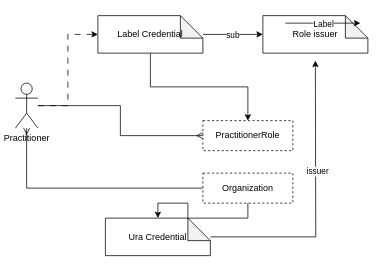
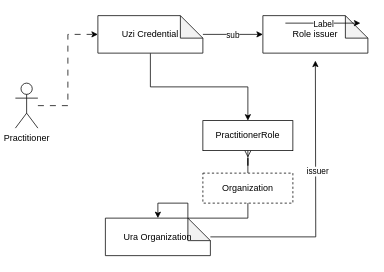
  <mxCell id="0" />
  <mxCell id="1" parent="0" />
- <mxCell id="2" style="edgeStyle=orthogonalEdgeStyle;rounded=0;orthogonalLoop=1;jettySize=auto;html=1;endArrow=ERmany;endFill=0;" edge="1" parent="1" source="3" target="6"><mxGeometry relative="1" as="geometry"><Array as="points"><mxPoint x="160" y="140" /><mxPoint x="160" y="180" /></Array></mxGeometry></mxCell>
  <mxCell id="3" value="Practitioner" style="shape=umlActor;verticalLabelPosition=bottom;verticalAlign=top;html=1;outlineConnect=0;" vertex="1" parent="1"><mxGeometry x="20" y="110" width="30" height="60" as="geometry" /></mxCell>
  <mxCell id="4" style="edgeStyle=orthogonalEdgeStyle;rounded=0;orthogonalLoop=1;jettySize=auto;html=1;entryX=0.5;entryY=0;entryDx=0;entryDy=0;" edge="1" parent="1" source="5" target="6"><mxGeometry relative="1" as="geometry" /></mxCell>
- <mxCell id="5" value="&lt;div style=&quot;text-align: start;&quot;&gt;&lt;div&gt;Label Credential&lt;/div&gt;&lt;div&gt;&lt;/div&gt;&lt;div&gt;&lt;/div&gt;&lt;/div&gt;&lt;div style=&quot;text-align: start;&quot;&gt;&lt;div&gt;&lt;/div&gt;&lt;/div&gt;" style="shape=note;whiteSpace=wrap;html=1;backgroundOutline=1;darkOpacity=0.05;" vertex="1" parent="1"><mxGeometry x="130" y="20" width="140" height="50" as="geometry" /></mxCell>
- <mxCell id="6" value="&lt;div style=&quot;text-align: start;&quot;&gt;PractitionerRole&lt;/div&gt;&lt;div style=&quot;text-align: start;&quot;&gt;&lt;div&gt;&lt;/div&gt;&lt;/div&gt;" style="rounded=0;whiteSpace=wrap;html=1;dashed=1;" vertex="1" parent="1"><mxGeometry x="270" y="160" width="120" height="40" as="geometry" /></mxCell>
- <mxCell id="7" style="edgeStyle=orthogonalEdgeStyle;rounded=0;orthogonalLoop=1;jettySize=auto;html=1;endArrow=ERmany;endFill=0;" edge="1" parent="1" source="8" target="3"><mxGeometry relative="1" as="geometry" /></mxCell>
+ <mxCell id="5" value="&lt;div style=&quot;text-align: start;&quot;&gt;&lt;div&gt;Uzi Credential&lt;/div&gt;&lt;div&gt;&lt;/div&gt;&lt;div&gt;&lt;/div&gt;&lt;/div&gt;&lt;div style=&quot;text-align: start;&quot;&gt;&lt;div&gt;&lt;/div&gt;&lt;/div&gt;" style="shape=note;whiteSpace=wrap;html=1;backgroundOutline=1;darkOpacity=0.05;" vertex="1" parent="1"><mxGeometry x="130" y="20" width="140" height="50" as="geometry" /></mxCell>
+ <mxCell id="6" value="&lt;div style=&quot;text-align: start;&quot;&gt;PractitionerRole&lt;/div&gt;&lt;div style=&quot;text-align: start;&quot;&gt;&lt;div&gt;&lt;/div&gt;&lt;/div&gt;" style="rounded=0;whiteSpace=wrap;html=1;" vertex="1" parent="1"><mxGeometry x="270" y="160" width="120" height="40" as="geometry" /></mxCell>
+ <mxCell id="7" style="edgeStyle=orthogonalEdgeStyle;rounded=0;orthogonalLoop=1;jettySize=auto;html=1;entryX=0.5;entryY=1;entryDx=0;entryDy=0;endArrow=ERmany;endFill=0;" edge="1" parent="1" source="8" target="6"><mxGeometry relative="1" as="geometry" /></mxCell>
  <mxCell id="8" value="&lt;div style=&quot;text-align: start;&quot;&gt;Organization&lt;br&gt;&lt;/div&gt;&lt;div style=&quot;text-align: start;&quot;&gt;&lt;div&gt;&lt;/div&gt;&lt;/div&gt;" style="rounded=0;whiteSpace=wrap;html=1;dashed=1;" vertex="1" parent="1"><mxGeometry x="270" y="230" width="120" height="40" as="geometry" /></mxCell>
  <mxCell id="9" style="edgeStyle=orthogonalEdgeStyle;rounded=0;orthogonalLoop=1;jettySize=auto;html=1;" edge="1" parent="1" source="11"><mxGeometry relative="1" as="geometry"><mxPoint x="420" y="80" as="targetPoint" /></mxGeometry></mxCell>
  <mxCell id="10" value="issuer" style="edgeLabel;html=1;align=center;verticalAlign=middle;resizable=0;points=[];" vertex="1" connectable="0" parent="9"><mxGeometry x="0.217" y="-2" relative="1" as="geometry"><mxPoint as="offset" /></mxGeometry></mxCell>
- <mxCell id="11" value="&lt;div style=&quot;text-align: start;&quot;&gt;&lt;div&gt;Ura Credential&lt;br&gt;&lt;/div&gt;&lt;div&gt;&lt;/div&gt;&lt;div&gt;&lt;/div&gt;&lt;/div&gt;&lt;div style=&quot;text-align: start;&quot;&gt;&lt;div&gt;&lt;/div&gt;&lt;/div&gt;" style="shape=note;whiteSpace=wrap;html=1;backgroundOutline=1;darkOpacity=0.05;" vertex="1" parent="1"><mxGeometry x="140" y="290" width="140" height="50" as="geometry" /></mxCell>
+ <mxCell id="11" value="&lt;div style=&quot;text-align: start;&quot;&gt;&lt;div&gt;Ura Organization&lt;br&gt;&lt;/div&gt;&lt;div&gt;&lt;/div&gt;&lt;div&gt;&lt;/div&gt;&lt;/div&gt;&lt;div style=&quot;text-align: start;&quot;&gt;&lt;div&gt;&lt;/div&gt;&lt;/div&gt;" style="shape=note;whiteSpace=wrap;html=1;backgroundOutline=1;darkOpacity=0.05;" vertex="1" parent="1"><mxGeometry x="140" y="290" width="140" height="50" as="geometry" /></mxCell>
  <mxCell id="12" style="edgeStyle=orthogonalEdgeStyle;rounded=0;orthogonalLoop=1;jettySize=auto;html=1;entryX=0.5;entryY=0;entryDx=0;entryDy=0;entryPerimeter=0;dashed=0;dashPattern=12 12;" edge="1" parent="1" source="8" target="11"><mxGeometry relative="1" as="geometry" /></mxCell>
  <mxCell id="13" style="edgeStyle=orthogonalEdgeStyle;rounded=0;orthogonalLoop=1;jettySize=auto;html=1;entryX=0;entryY=0.5;entryDx=0;entryDy=0;entryPerimeter=0;dashed=1;dashPattern=8 8;" edge="1" parent="1" source="3" target="5"><mxGeometry relative="1" as="geometry" /></mxCell>
  <mxCell id="14" value="&lt;div style=&quot;text-align: start;&quot;&gt;&lt;div&gt;Role issuer&lt;/div&gt;&lt;div&gt;&lt;/div&gt;&lt;div&gt;&lt;/div&gt;&lt;/div&gt;&lt;div style=&quot;text-align: start;&quot;&gt;&lt;div&gt;&lt;/div&gt;&lt;/div&gt;" style="shape=note;whiteSpace=wrap;html=1;backgroundOutline=1;darkOpacity=0.05;" vertex="1" parent="1"><mxGeometry x="350" y="20" width="140" height="50" as="geometry" /></mxCell>
  <mxCell id="15" value="" style="endArrow=classic;html=1;rounded=0;" edge="1" parent="1"><mxGeometry relative="1" as="geometry"><mxPoint x="380" y="30" as="sourcePoint" /><mxPoint x="480" y="30" as="targetPoint" /></mxGeometry></mxCell>
  <mxCell id="16" value="Label" style="edgeLabel;resizable=0;html=1;;align=center;verticalAlign=middle;" connectable="0" vertex="1" parent="15"><mxGeometry relative="1" as="geometry" /></mxCell>
  <mxCell id="17" style="edgeStyle=orthogonalEdgeStyle;rounded=0;orthogonalLoop=1;jettySize=auto;html=1;entryX=0;entryY=0.5;entryDx=0;entryDy=0;entryPerimeter=0;" edge="1" parent="1" source="5" target="14"><mxGeometry relative="1" as="geometry" /></mxCell>
  <mxCell id="18" value="sub" style="edgeLabel;html=1;align=center;verticalAlign=middle;resizable=0;points=[];" vertex="1" connectable="0" parent="17"><mxGeometry x="-0.025" relative="1" as="geometry"><mxPoint as="offset" /></mxGeometry></mxCell>
